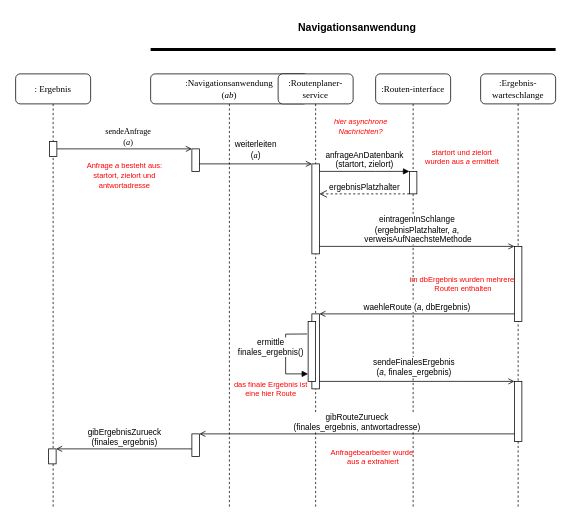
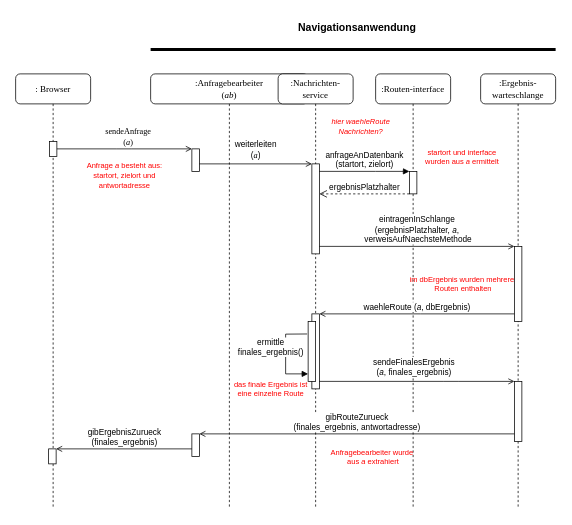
  <mxCell id="0" />
  <mxCell id="1" parent="0" />
- <mxCell id="2" value=":Navigationsanwendung&lt;br&gt;(&lt;i&gt;ab&lt;/i&gt;)" style="shape=umlLifeline;perimeter=lifelinePerimeter;whiteSpace=wrap;html=1;container=1;collapsible=0;recursiveResize=0;outlineConnect=0;rounded=1;shadow=0;comic=0;labelBackgroundColor=none;strokeWidth=1;fontFamily=Verdana;fontSize=12;align=center;" parent="1" vertex="1"><mxGeometry x="200" y="98" width="210" height="580" as="geometry" /></mxCell>
+ <mxCell id="2" value=":Anfragebearbeiter&lt;br&gt;(&lt;i&gt;ab&lt;/i&gt;)" style="shape=umlLifeline;perimeter=lifelinePerimeter;whiteSpace=wrap;html=1;container=1;collapsible=0;recursiveResize=0;outlineConnect=0;rounded=1;shadow=0;comic=0;labelBackgroundColor=none;strokeWidth=1;fontFamily=Verdana;fontSize=12;align=center;" parent="1" vertex="1"><mxGeometry x="200" y="98" width="210" height="580" as="geometry" /></mxCell>
  <mxCell id="3" value="" style="html=1;points=[];perimeter=orthogonalPerimeter;rounded=0;shadow=0;comic=0;labelBackgroundColor=none;strokeWidth=1;fontFamily=Verdana;fontSize=12;align=center;" parent="2" vertex="1"><mxGeometry x="55" y="100" width="10" height="30" as="geometry" /></mxCell>
  <mxCell id="4" value="" style="html=1;points=[];perimeter=orthogonalPerimeter;fontSize=11;" parent="2" vertex="1"><mxGeometry x="55" y="480" width="10" height="30" as="geometry" /></mxCell>
- <mxCell id="5" value="&lt;font color=&quot;#ff0000&quot;&gt;das finale Ergebnis ist &lt;br&gt;eine hier Route&lt;/font&gt;" style="text;html=1;align=center;verticalAlign=middle;resizable=0;points=[];autosize=1;strokeColor=none;fillColor=none;fontSize=10;" vertex="1" parent="2"><mxGeometry x="100" y="400" width="120" height="40" as="geometry" /></mxCell>
- <mxCell id="6" value=":Routenplaner-&lt;br&gt;service" style="shape=umlLifeline;perimeter=lifelinePerimeter;whiteSpace=wrap;html=1;container=1;collapsible=0;recursiveResize=0;outlineConnect=0;rounded=1;shadow=0;comic=0;labelBackgroundColor=none;strokeWidth=1;fontFamily=Verdana;fontSize=12;align=center;" parent="1" vertex="1"><mxGeometry x="370" y="98" width="100" height="580" as="geometry" /></mxCell>
+ <mxCell id="5" value="&lt;font color=&quot;#ff0000&quot;&gt;das finale Ergebnis ist &lt;br&gt;eine einzelne Route&lt;/font&gt;" style="text;html=1;align=center;verticalAlign=middle;resizable=0;points=[];autosize=1;strokeColor=none;fillColor=none;fontSize=10;" vertex="1" parent="2"><mxGeometry x="100" y="400" width="120" height="40" as="geometry" /></mxCell>
+ <mxCell id="6" value=":Nachrichten-&lt;br&gt;service" style="shape=umlLifeline;perimeter=lifelinePerimeter;whiteSpace=wrap;html=1;container=1;collapsible=0;recursiveResize=0;outlineConnect=0;rounded=1;shadow=0;comic=0;labelBackgroundColor=none;strokeWidth=1;fontFamily=Verdana;fontSize=12;align=center;" parent="1" vertex="1"><mxGeometry x="370" y="98" width="100" height="580" as="geometry" /></mxCell>
  <mxCell id="7" value="" style="html=1;points=[];perimeter=orthogonalPerimeter;rounded=0;shadow=0;comic=0;labelBackgroundColor=none;strokeWidth=1;fontFamily=Verdana;fontSize=12;align=center;" parent="6" vertex="1"><mxGeometry x="45" y="120" width="10" height="120" as="geometry" /></mxCell>
  <mxCell id="8" value="" style="html=1;points=[];perimeter=orthogonalPerimeter;fontSize=11;" parent="6" vertex="1"><mxGeometry x="45" y="320" width="10" height="100" as="geometry" /></mxCell>
  <mxCell id="9" value="" style="html=1;points=[];perimeter=orthogonalPerimeter;fontSize=10;fontColor=#FF0000;" parent="6" vertex="1"><mxGeometry x="40" y="330" width="10" height="80" as="geometry" /></mxCell>
  <mxCell id="10" value="&lt;font style=&quot;font-size: 11px;&quot; color=&quot;#000000&quot;&gt;ermittle &lt;br&gt;finales_ergebnis()&lt;br&gt;&lt;/font&gt;" style="html=1;verticalAlign=bottom;endArrow=block;rounded=0;fontSize=10;fontColor=#FF0000;exitX=-0.135;exitY=0.21;exitDx=0;exitDy=0;exitPerimeter=0;" parent="6" source="9" target="9" edge="1"><mxGeometry x="0.104" y="-20" width="80" relative="1" as="geometry"><mxPoint x="-30" y="370" as="sourcePoint" /><mxPoint x="50" y="370" as="targetPoint" /><Array as="points"><mxPoint x="10" y="347" /><mxPoint x="10" y="360" /><mxPoint x="10" y="400" /></Array><mxPoint as="offset" /></mxGeometry></mxCell>
  <mxCell id="11" value=":Routen-interface" style="shape=umlLifeline;perimeter=lifelinePerimeter;whiteSpace=wrap;html=1;container=1;collapsible=0;recursiveResize=0;outlineConnect=0;rounded=1;shadow=0;comic=0;labelBackgroundColor=none;strokeWidth=1;fontFamily=Verdana;fontSize=12;align=center;" parent="1" vertex="1"><mxGeometry x="500" y="98" width="100" height="580" as="geometry" /></mxCell>
  <mxCell id="12" value="" style="html=1;points=[];perimeter=orthogonalPerimeter;" parent="11" vertex="1"><mxGeometry x="45" y="130" width="10" height="30" as="geometry" /></mxCell>
  <mxCell id="13" value=":Ergebnis-&lt;br&gt;warteschlange" style="shape=umlLifeline;perimeter=lifelinePerimeter;whiteSpace=wrap;html=1;container=1;collapsible=0;recursiveResize=0;outlineConnect=0;rounded=1;shadow=0;comic=0;labelBackgroundColor=none;strokeWidth=1;fontFamily=Verdana;fontSize=12;align=center;" parent="1" vertex="1"><mxGeometry x="640" y="98" width="100" height="580" as="geometry" /></mxCell>
  <mxCell id="14" value="" style="html=1;points=[];perimeter=orthogonalPerimeter;fontSize=11;" parent="13" vertex="1"><mxGeometry x="45" y="230" width="10" height="100" as="geometry" /></mxCell>
  <mxCell id="15" value="" style="html=1;points=[];perimeter=orthogonalPerimeter;fontSize=11;" parent="13" vertex="1"><mxGeometry x="45" y="410" width="10" height="80" as="geometry" /></mxCell>
- <mxCell id="16" value=": Ergebnis" style="shape=umlLifeline;perimeter=lifelinePerimeter;whiteSpace=wrap;html=1;container=1;collapsible=0;recursiveResize=0;outlineConnect=0;rounded=1;shadow=0;comic=0;labelBackgroundColor=none;strokeWidth=1;fontFamily=Verdana;fontSize=12;align=center;" parent="1" vertex="1"><mxGeometry x="20" y="98" width="100" height="580" as="geometry" /></mxCell>
+ <mxCell id="16" value=": Browser" style="shape=umlLifeline;perimeter=lifelinePerimeter;whiteSpace=wrap;html=1;container=1;collapsible=0;recursiveResize=0;outlineConnect=0;rounded=1;shadow=0;comic=0;labelBackgroundColor=none;strokeWidth=1;fontFamily=Verdana;fontSize=12;align=center;" parent="1" vertex="1"><mxGeometry x="20" y="98" width="100" height="580" as="geometry" /></mxCell>
  <mxCell id="17" value="" style="html=1;points=[];perimeter=orthogonalPerimeter;rounded=0;shadow=0;comic=0;labelBackgroundColor=none;strokeWidth=1;fontFamily=Verdana;fontSize=12;align=center;" parent="16" vertex="1"><mxGeometry x="45" y="90" width="10" height="20" as="geometry" /></mxCell>
  <mxCell id="18" value="" style="html=1;points=[];perimeter=orthogonalPerimeter;fontSize=11;" parent="16" vertex="1"><mxGeometry x="44" y="500" width="10" height="20" as="geometry" /></mxCell>
  <mxCell id="19" value="&lt;font style=&quot;font-size: 11px;&quot;&gt;sendeAnfrage&lt;br&gt;(&lt;i&gt;a&lt;/i&gt;)&lt;/font&gt;" style="html=1;verticalAlign=bottom;endArrow=open;entryX=0;entryY=0;labelBackgroundColor=none;fontFamily=Verdana;fontSize=12;edgeStyle=elbowEdgeStyle;elbow=vertical;endFill=0;" parent="1" source="17" target="3" edge="1"><mxGeometry x="0.054" relative="1" as="geometry"><mxPoint x="180" y="208" as="sourcePoint" /><mxPoint as="offset" /></mxGeometry></mxCell>
  <mxCell id="20" value="" style="html=1;verticalAlign=bottom;endArrow=open;entryX=0;entryY=0;labelBackgroundColor=none;fontFamily=Verdana;fontSize=12;edgeStyle=elbowEdgeStyle;elbow=vertical;endFill=0;" parent="1" source="3" target="7" edge="1"><mxGeometry relative="1" as="geometry"><mxPoint x="330" y="218" as="sourcePoint" /></mxGeometry></mxCell>
  <mxCell id="21" value="weiterleiten&lt;br&gt;(&lt;i style=&quot;font-family: Verdana; background-color: rgb(248, 249, 250);&quot;&gt;a&lt;/i&gt;)" style="edgeLabel;html=1;align=center;verticalAlign=middle;resizable=0;points=[];" parent="20" vertex="1" connectable="0"><mxGeometry x="-0.184" y="2" relative="1" as="geometry"><mxPoint x="13" y="-18" as="offset" /></mxGeometry></mxCell>
  <mxCell id="22" value="" style="line;strokeWidth=4;html=1;perimeter=backbonePerimeter;points=[];outlineConnect=0;" parent="1" vertex="1"><mxGeometry x="200" y="60.5" width="540" height="10" as="geometry" /></mxCell>
  <mxCell id="23" value="&lt;font style=&quot;font-size: 14px;&quot;&gt;&lt;b&gt;Navigationsanwendung&lt;/b&gt;&lt;/font&gt;" style="text;html=1;align=center;verticalAlign=middle;resizable=0;points=[];autosize=1;strokeColor=none;fillColor=none;" parent="1" vertex="1"><mxGeometry x="385" y="20.5" width="180" height="30" as="geometry" /></mxCell>
  <mxCell id="24" value="anfrageAnDatenbank&lt;br&gt;(startort, zielort)" style="html=1;verticalAlign=bottom;endArrow=block;rounded=0;" parent="1" source="7" target="12" edge="1"><mxGeometry width="80" relative="1" as="geometry"><mxPoint x="440" y="218" as="sourcePoint" /><mxPoint x="520" y="218" as="targetPoint" /><Array as="points"><mxPoint x="500" y="228" /></Array></mxGeometry></mxCell>
  <mxCell id="25" value="ergebnisPlatzhalter" style="html=1;verticalAlign=bottom;endArrow=open;dashed=1;endSize=8;rounded=0;" parent="1" source="12" target="7" edge="1"><mxGeometry relative="1" as="geometry"><mxPoint x="425" y="348" as="sourcePoint" /><mxPoint x="275" y="348" as="targetPoint" /><Array as="points"><mxPoint x="480" y="258" /></Array></mxGeometry></mxCell>
- <mxCell id="26" value="&lt;i style=&quot;font-size: 10px;&quot;&gt;&lt;font style=&quot;font-size: 10px;&quot; color=&quot;#ff0000&quot;&gt;hier asynchrone &lt;br&gt;Nachrichten?&lt;/font&gt;&lt;/i&gt;" style="text;html=1;align=center;verticalAlign=middle;resizable=0;points=[];autosize=1;strokeColor=none;fillColor=none;fontSize=11;" parent="1" vertex="1"><mxGeometry x="435" y="148" width="90" height="40" as="geometry" /></mxCell>
+ <mxCell id="26" value="&lt;i style=&quot;font-size: 10px;&quot;&gt;&lt;font style=&quot;font-size: 10px;&quot; color=&quot;#ff0000&quot;&gt;hier waehleRoute &lt;br&gt;Nachrichten?&lt;/font&gt;&lt;/i&gt;" style="text;html=1;align=center;verticalAlign=middle;resizable=0;points=[];autosize=1;strokeColor=none;fillColor=none;fontSize=11;" parent="1" vertex="1"><mxGeometry x="435" y="148" width="90" height="40" as="geometry" /></mxCell>
  <mxCell id="27" value="eintragenInSchlange&lt;br&gt;(ergebnisPlatzhalter, &lt;i&gt;a&lt;/i&gt;,&lt;br&gt;&amp;nbsp;verweisAufNaechsteMethode" style="html=1;verticalAlign=bottom;endArrow=open;rounded=0;fontSize=11;endFill=0;" parent="1" source="7" target="14" edge="1"><mxGeometry width="80" relative="1" as="geometry"><mxPoint x="580" y="258" as="sourcePoint" /><mxPoint x="660" y="258" as="targetPoint" /><Array as="points"><mxPoint x="550" y="328" /></Array></mxGeometry></mxCell>
  <mxCell id="28" value="waehleRoute (&lt;i&gt;a&lt;/i&gt;, dbErgebnis)" style="html=1;verticalAlign=bottom;endArrow=none;rounded=0;fontSize=11;endFill=0;startArrow=open;startFill=0;" parent="1" source="8" edge="1"><mxGeometry width="80" relative="1" as="geometry"><mxPoint x="520" y="428" as="sourcePoint" /><mxPoint x="685" y="418" as="targetPoint" /><Array as="points"><mxPoint x="560" y="418" /></Array></mxGeometry></mxCell>
  <mxCell id="29" value="" style="html=1;verticalAlign=bottom;endArrow=open;labelBackgroundColor=none;fontFamily=Verdana;fontSize=12;edgeStyle=elbowEdgeStyle;elbow=vertical;endFill=0;" parent="1" source="8" target="15" edge="1"><mxGeometry relative="1" as="geometry"><mxPoint x="450" y="488" as="sourcePoint" /><mxPoint x="650" y="498" as="targetPoint" /><Array as="points"><mxPoint x="600" y="508" /><mxPoint x="560" y="488" /></Array></mxGeometry></mxCell>
  <mxCell id="30" value="sendeFinalesErgebnis&lt;br&gt;(&lt;i&gt;a&lt;/i&gt;, finales_ergebnis)" style="edgeLabel;html=1;align=center;verticalAlign=middle;resizable=0;points=[];" parent="29" vertex="1" connectable="0"><mxGeometry x="-0.184" y="2" relative="1" as="geometry"><mxPoint x="19" y="-18" as="offset" /></mxGeometry></mxCell>
  <mxCell id="31" value="gibRouteZurueck&lt;br&gt;(finales_ergebnis, antwortadresse)" style="html=1;verticalAlign=bottom;endArrow=none;rounded=0;fontSize=11;endFill=0;startArrow=open;startFill=0;" parent="1" source="4" target="15" edge="1"><mxGeometry width="80" relative="1" as="geometry"><mxPoint x="415" y="578" as="sourcePoint" /><mxPoint x="675" y="578" as="targetPoint" /><Array as="points"><mxPoint x="550" y="578" /></Array></mxGeometry></mxCell>
  <mxCell id="32" value="gibErgebnisZurueck&lt;br&gt;(finales_ergebnis)" style="html=1;verticalAlign=bottom;endArrow=none;rounded=0;fontSize=11;endFill=0;startArrow=open;startFill=0;" parent="1" source="18" target="4" edge="1"><mxGeometry width="80" relative="1" as="geometry"><mxPoint x="20" y="528" as="sourcePoint" /><mxPoint x="280" y="528" as="targetPoint" /><Array as="points"><mxPoint x="150" y="598" /></Array></mxGeometry></mxCell>
  <mxCell id="33" value="&lt;font color=&quot;#ff0000&quot; style=&quot;font-size: 10px;&quot;&gt;Anfrage &lt;i&gt;a &lt;/i&gt;besteht aus:&lt;br&gt;startort, zielort und&lt;br&gt;antwortadresse&lt;/font&gt;" style="text;html=1;align=center;verticalAlign=middle;resizable=0;points=[];autosize=1;strokeColor=none;fillColor=none;fontSize=11;" parent="1" vertex="1"><mxGeometry x="105" y="208" width="120" height="50" as="geometry" /></mxCell>
- <mxCell id="34" value="&lt;font color=&quot;#ff0000&quot;&gt;startort und zielort &lt;br&gt;wurden aus &lt;i&gt;a &lt;/i&gt;ermittelt&lt;/font&gt;" style="text;html=1;align=center;verticalAlign=middle;resizable=0;points=[];autosize=1;strokeColor=none;fillColor=none;fontSize=10;" parent="1" vertex="1"><mxGeometry x="555" y="188" width="120" height="40" as="geometry" /></mxCell>
+ <mxCell id="34" value="&lt;font color=&quot;#ff0000&quot;&gt;startort und interface &lt;br&gt;wurden aus &lt;i&gt;a &lt;/i&gt;ermittelt&lt;/font&gt;" style="text;html=1;align=center;verticalAlign=middle;resizable=0;points=[];autosize=1;strokeColor=none;fillColor=none;fontSize=10;" parent="1" vertex="1"><mxGeometry x="555" y="188" width="120" height="40" as="geometry" /></mxCell>
  <mxCell id="35" value="&lt;font color=&quot;#ff0000&quot;&gt;Anfragebearbeiter wurde&lt;br&gt;&amp;nbsp;aus &lt;i&gt;a&lt;/i&gt;&amp;nbsp;extrahiert&lt;/font&gt;" style="text;html=1;align=center;verticalAlign=middle;resizable=0;points=[];autosize=1;strokeColor=none;fillColor=none;fontSize=10;" parent="1" vertex="1"><mxGeometry x="435" y="588" width="120" height="40" as="geometry" /></mxCell>
  <mxCell id="36" value="&lt;font color=&quot;#ff0000&quot;&gt;im dbErgebnis wurden mehrere&lt;br&gt;&amp;nbsp;Routen enthalten&lt;/font&gt;" style="text;html=1;align=center;verticalAlign=middle;resizable=0;points=[];autosize=1;strokeColor=none;fillColor=none;fontSize=10;" vertex="1" parent="1"><mxGeometry x="540" y="358" width="150" height="40" as="geometry" /></mxCell>
